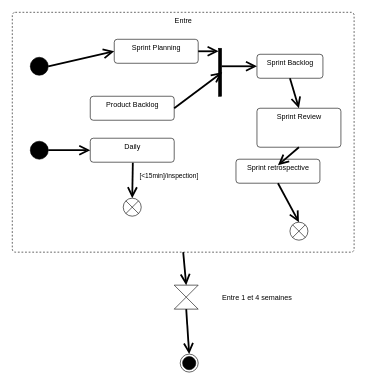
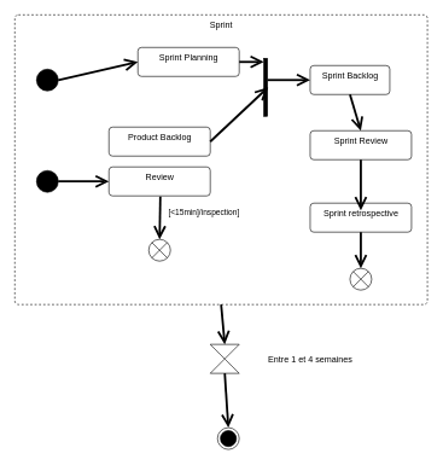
  <mxCell id="0" />
  <mxCell id="1" parent="0" />
  <mxCell id="2" value="" style="ellipse;fillColor=strokeColor;" parent="1" vertex="1"><mxGeometry x="50" y="95" width="30" height="30" as="geometry" /></mxCell>
  <mxCell id="3" value="Sprint Planning" style="html=1;align=center;verticalAlign=top;rounded=1;absoluteArcSize=1;arcSize=10;dashed=0;" parent="1" vertex="1"><mxGeometry x="190" y="65" width="140" height="40" as="geometry" /></mxCell>
  <mxCell id="4" value="Sprint Backlog" style="html=1;align=center;verticalAlign=top;rounded=1;absoluteArcSize=1;arcSize=10;dashed=0;" parent="1" vertex="1"><mxGeometry x="428" y="90" width="110" height="40" as="geometry" /></mxCell>
- <mxCell id="5" value="Sprint retrospective" style="html=1;align=center;verticalAlign=top;rounded=1;absoluteArcSize=1;arcSize=10;dashed=0;" parent="1" vertex="1"><mxGeometry x="393" y="265" width="140" height="40" as="geometry" /></mxCell>
+ <mxCell id="5" value="Sprint retrospective" style="html=1;align=center;verticalAlign=top;rounded=1;absoluteArcSize=1;arcSize=10;dashed=0;" parent="1" vertex="1"><mxGeometry x="428" y="280" width="140" height="40" as="geometry" /></mxCell>
  <mxCell id="6" value="trigger[guard]/activity" style="edgeStyle=none;html=1;endArrow=open;endSize=12;strokeWidth=3;verticalAlign=bottom;exitX=1;exitY=0.5;exitDx=0;exitDy=0;fontColor=none;noLabel=1;entryX=0;entryY=0.5;entryDx=0;entryDy=0;" parent="1" source="2" target="3" edge="1"><mxGeometry x="-0.5" y="85" width="160" relative="1" as="geometry"><mxPoint x="135" y="10" as="sourcePoint" /><mxPoint x="135" y="90" as="targetPoint" /><mxPoint as="offset" /></mxGeometry></mxCell>
  <mxCell id="7" value="trigger[guard]/activity" style="edgeStyle=none;html=1;endArrow=open;endSize=12;strokeWidth=3;verticalAlign=bottom;exitX=0.5;exitY=1;exitDx=0;exitDy=0;fontColor=none;noLabel=1;entryX=0.5;entryY=0;entryDx=0;entryDy=0;" parent="1" source="4" target="18" edge="1"><mxGeometry x="-0.5" y="85" width="160" relative="1" as="geometry"><mxPoint x="145" y="20" as="sourcePoint" /><mxPoint x="145" y="100" as="targetPoint" /><mxPoint as="offset" /></mxGeometry></mxCell>
  <mxCell id="8" value="trigger[guard]/activity" style="edgeStyle=none;html=1;endArrow=open;endSize=12;strokeWidth=3;verticalAlign=bottom;exitX=0.5;exitY=1;exitDx=0;exitDy=0;fontColor=none;noLabel=1;entryX=0.5;entryY=0;entryDx=0;entryDy=0;" parent="1" source="5" target="27" edge="1"><mxGeometry x="-0.5" y="85" width="160" relative="1" as="geometry"><mxPoint x="610" y="240" as="sourcePoint" /><mxPoint x="498" y="370" as="targetPoint" /><mxPoint as="offset" /></mxGeometry></mxCell>
  <mxCell id="9" value="trigger[guard]/activity" style="edgeStyle=none;html=1;endArrow=open;endSize=12;strokeWidth=3;verticalAlign=bottom;exitX=1;exitY=0.5;exitDx=0;exitDy=0;fontColor=none;noLabel=1;" parent="1" source="3" target="20" edge="1"><mxGeometry x="-0.5" y="85" width="160" relative="1" as="geometry"><mxPoint x="480" y="120" as="sourcePoint" /><mxPoint x="310" y="160" as="targetPoint" /><mxPoint as="offset" /></mxGeometry></mxCell>
  <mxCell id="10" value="" style="ellipse;fillColor=strokeColor;" parent="1" vertex="1"><mxGeometry x="50" y="235" width="30" height="30" as="geometry" /></mxCell>
  <mxCell id="11" value="trigger[guard]/activity" style="edgeStyle=none;html=1;endArrow=open;endSize=12;strokeWidth=3;verticalAlign=bottom;exitX=1;exitY=0.5;exitDx=0;exitDy=0;fontColor=none;noLabel=1;entryX=0;entryY=0.5;entryDx=0;entryDy=0;" parent="1" source="10" target="12" edge="1"><mxGeometry x="-0.5" y="85" width="160" relative="1" as="geometry"><mxPoint x="215" y="120" as="sourcePoint" /><mxPoint x="230" y="250" as="targetPoint" /><mxPoint as="offset" /></mxGeometry></mxCell>
- <mxCell id="12" value="Daily" style="html=1;align=center;verticalAlign=top;rounded=1;absoluteArcSize=1;arcSize=10;dashed=0;" parent="1" vertex="1"><mxGeometry x="150" y="230" width="140" height="40" as="geometry" /></mxCell>
- <mxCell id="13" value="Entre" style="html=1;align=center;verticalAlign=top;rounded=1;absoluteArcSize=1;arcSize=10;dashed=1;fillStyle=auto;fillColor=none;" parent="1" vertex="1"><mxGeometry x="20" y="20" width="570" height="400" as="geometry" /></mxCell>
+ <mxCell id="12" value="Review" style="html=1;align=center;verticalAlign=top;rounded=1;absoluteArcSize=1;arcSize=10;dashed=0;" parent="1" vertex="1"><mxGeometry x="150" y="230" width="140" height="40" as="geometry" /></mxCell>
+ <mxCell id="13" value="Sprint" style="html=1;align=center;verticalAlign=top;rounded=1;absoluteArcSize=1;arcSize=10;dashed=1;fillStyle=auto;fillColor=none;" parent="1" vertex="1"><mxGeometry x="20" y="20" width="570" height="400" as="geometry" /></mxCell>
  <mxCell id="14" value="trigger[guard]/activity" style="edgeStyle=none;html=1;endArrow=open;endSize=12;strokeWidth=3;verticalAlign=bottom;exitX=0.5;exitY=1;exitDx=0;exitDy=0;fontColor=none;noLabel=1;entryX=0.5;entryY=0;entryDx=0;entryDy=0;" parent="1" source="13" target="24" edge="1"><mxGeometry x="-0.5" y="85" width="160" relative="1" as="geometry"><mxPoint x="20" y="260" as="sourcePoint" /><mxPoint x="430" y="490" as="targetPoint" /><mxPoint as="offset" /></mxGeometry></mxCell>
  <mxCell id="15" value="" style="ellipse;html=1;shape=endState;fillColor=strokeColor;fillStyle=auto;" parent="1" vertex="1"><mxGeometry x="300" y="590" width="30" height="30" as="geometry" /></mxCell>
  <mxCell id="16" value="[&amp;lt;15min]/inspection]" style="edgeStyle=none;html=1;endArrow=open;endSize=12;strokeWidth=3;verticalAlign=bottom;exitX=0.5;exitY=1;exitDx=0;exitDy=0;entryX=0.5;entryY=0;entryDx=0;entryDy=0;" parent="1" target="26" edge="1"><mxGeometry x="-0.033" y="61" width="160" relative="1" as="geometry"><mxPoint x="221" y="271" as="sourcePoint" /><mxPoint x="221" y="331" as="targetPoint" /><mxPoint as="offset" /></mxGeometry></mxCell>
  <mxCell id="17" value="Entre 1 et 4 semaines" style="text;html=1;align=center;verticalAlign=middle;resizable=0;points=[];autosize=1;strokeColor=none;fillColor=none;" parent="1" vertex="1"><mxGeometry x="358" y="482" width="140" height="30" as="geometry" /></mxCell>
- <mxCell id="18" value="Sprint Review" style="html=1;align=center;verticalAlign=top;rounded=1;absoluteArcSize=1;arcSize=10;dashed=0;" parent="1" vertex="1"><mxGeometry x="428" y="180" width="140" height="65" as="geometry" /></mxCell>
+ <mxCell id="18" value="Sprint Review" style="html=1;align=center;verticalAlign=top;rounded=1;absoluteArcSize=1;arcSize=10;dashed=0;" parent="1" vertex="1"><mxGeometry x="428" y="180" width="140" height="40" as="geometry" /></mxCell>
  <mxCell id="19" value="trigger[guard]/activity" style="edgeStyle=none;html=1;endArrow=open;endSize=12;strokeWidth=3;verticalAlign=bottom;exitX=0.5;exitY=1;exitDx=0;exitDy=0;fontColor=none;noLabel=1;entryX=0.5;entryY=0.25;entryDx=0;entryDy=0;entryPerimeter=0;" parent="1" source="18" target="5" edge="1"><mxGeometry x="-0.5" y="85" width="160" relative="1" as="geometry"><mxPoint x="410" y="140" as="sourcePoint" /><mxPoint x="410" y="190" as="targetPoint" /><mxPoint as="offset" /></mxGeometry></mxCell>
  <mxCell id="20" value="" style="html=1;points=[];perimeter=orthogonalPerimeter;fillColor=strokeColor;fillStyle=auto;" parent="1" vertex="1"><mxGeometry x="364" y="80" width="5" height="80" as="geometry" /></mxCell>
- <mxCell id="21" value="Product Backlog" style="html=1;align=center;verticalAlign=top;rounded=1;absoluteArcSize=1;arcSize=10;dashed=0;" parent="1" vertex="1"><mxGeometry x="150" y="160" width="140" height="40" as="geometry" /></mxCell>
+ <mxCell id="21" value="Product Backlog" style="html=1;align=center;verticalAlign=top;rounded=1;absoluteArcSize=1;arcSize=10;dashed=0;" parent="1" vertex="1"><mxGeometry x="150" y="175" width="140" height="40" as="geometry" /></mxCell>
  <mxCell id="22" value="trigger[guard]/activity" style="edgeStyle=none;html=1;endArrow=open;endSize=12;strokeWidth=3;verticalAlign=bottom;exitX=1;exitY=0.5;exitDx=0;exitDy=0;fontColor=none;noLabel=1;" parent="1" source="21" edge="1"><mxGeometry x="-0.5" y="85" width="160" relative="1" as="geometry"><mxPoint x="300" y="120" as="sourcePoint" /><mxPoint x="370" y="120" as="targetPoint" /><mxPoint as="offset" /></mxGeometry></mxCell>
  <mxCell id="23" value="trigger[guard]/activity" style="edgeStyle=none;html=1;endArrow=open;endSize=12;strokeWidth=3;verticalAlign=bottom;fontColor=none;noLabel=1;entryX=0;entryY=0.5;entryDx=0;entryDy=0;" parent="1" source="20" target="4" edge="1"><mxGeometry x="-0.5" y="85" width="160" relative="1" as="geometry"><mxPoint x="300" y="190" as="sourcePoint" /><mxPoint x="380" y="130" as="targetPoint" /><mxPoint as="offset" /></mxGeometry></mxCell>
  <mxCell id="24" value="" style="shape=collate;whiteSpace=wrap;html=1;fillStyle=auto;fillColor=none;" parent="1" vertex="1"><mxGeometry x="290" y="475" width="40" height="40" as="geometry" /></mxCell>
  <mxCell id="25" value="trigger[guard]/activity" style="edgeStyle=none;html=1;endArrow=open;endSize=12;strokeWidth=3;verticalAlign=bottom;exitX=0.5;exitY=1;exitDx=0;exitDy=0;fontColor=none;noLabel=1;entryX=0.5;entryY=0;entryDx=0;entryDy=0;" parent="1" source="24" target="15" edge="1"><mxGeometry x="-0.5" y="85" width="160" relative="1" as="geometry"><mxPoint x="410" y="550" as="sourcePoint" /><mxPoint x="410" y="620" as="targetPoint" /><mxPoint as="offset" /></mxGeometry></mxCell>
  <mxCell id="26" value="" style="shape=sumEllipse;perimeter=ellipsePerimeter;whiteSpace=wrap;html=1;backgroundOutline=1;" parent="1" vertex="1"><mxGeometry x="205" y="330" width="30" height="30" as="geometry" /></mxCell>
  <mxCell id="27" value="" style="shape=sumEllipse;perimeter=ellipsePerimeter;whiteSpace=wrap;html=1;backgroundOutline=1;" parent="1" vertex="1"><mxGeometry x="483" y="370" width="30" height="30" as="geometry" /></mxCell>
